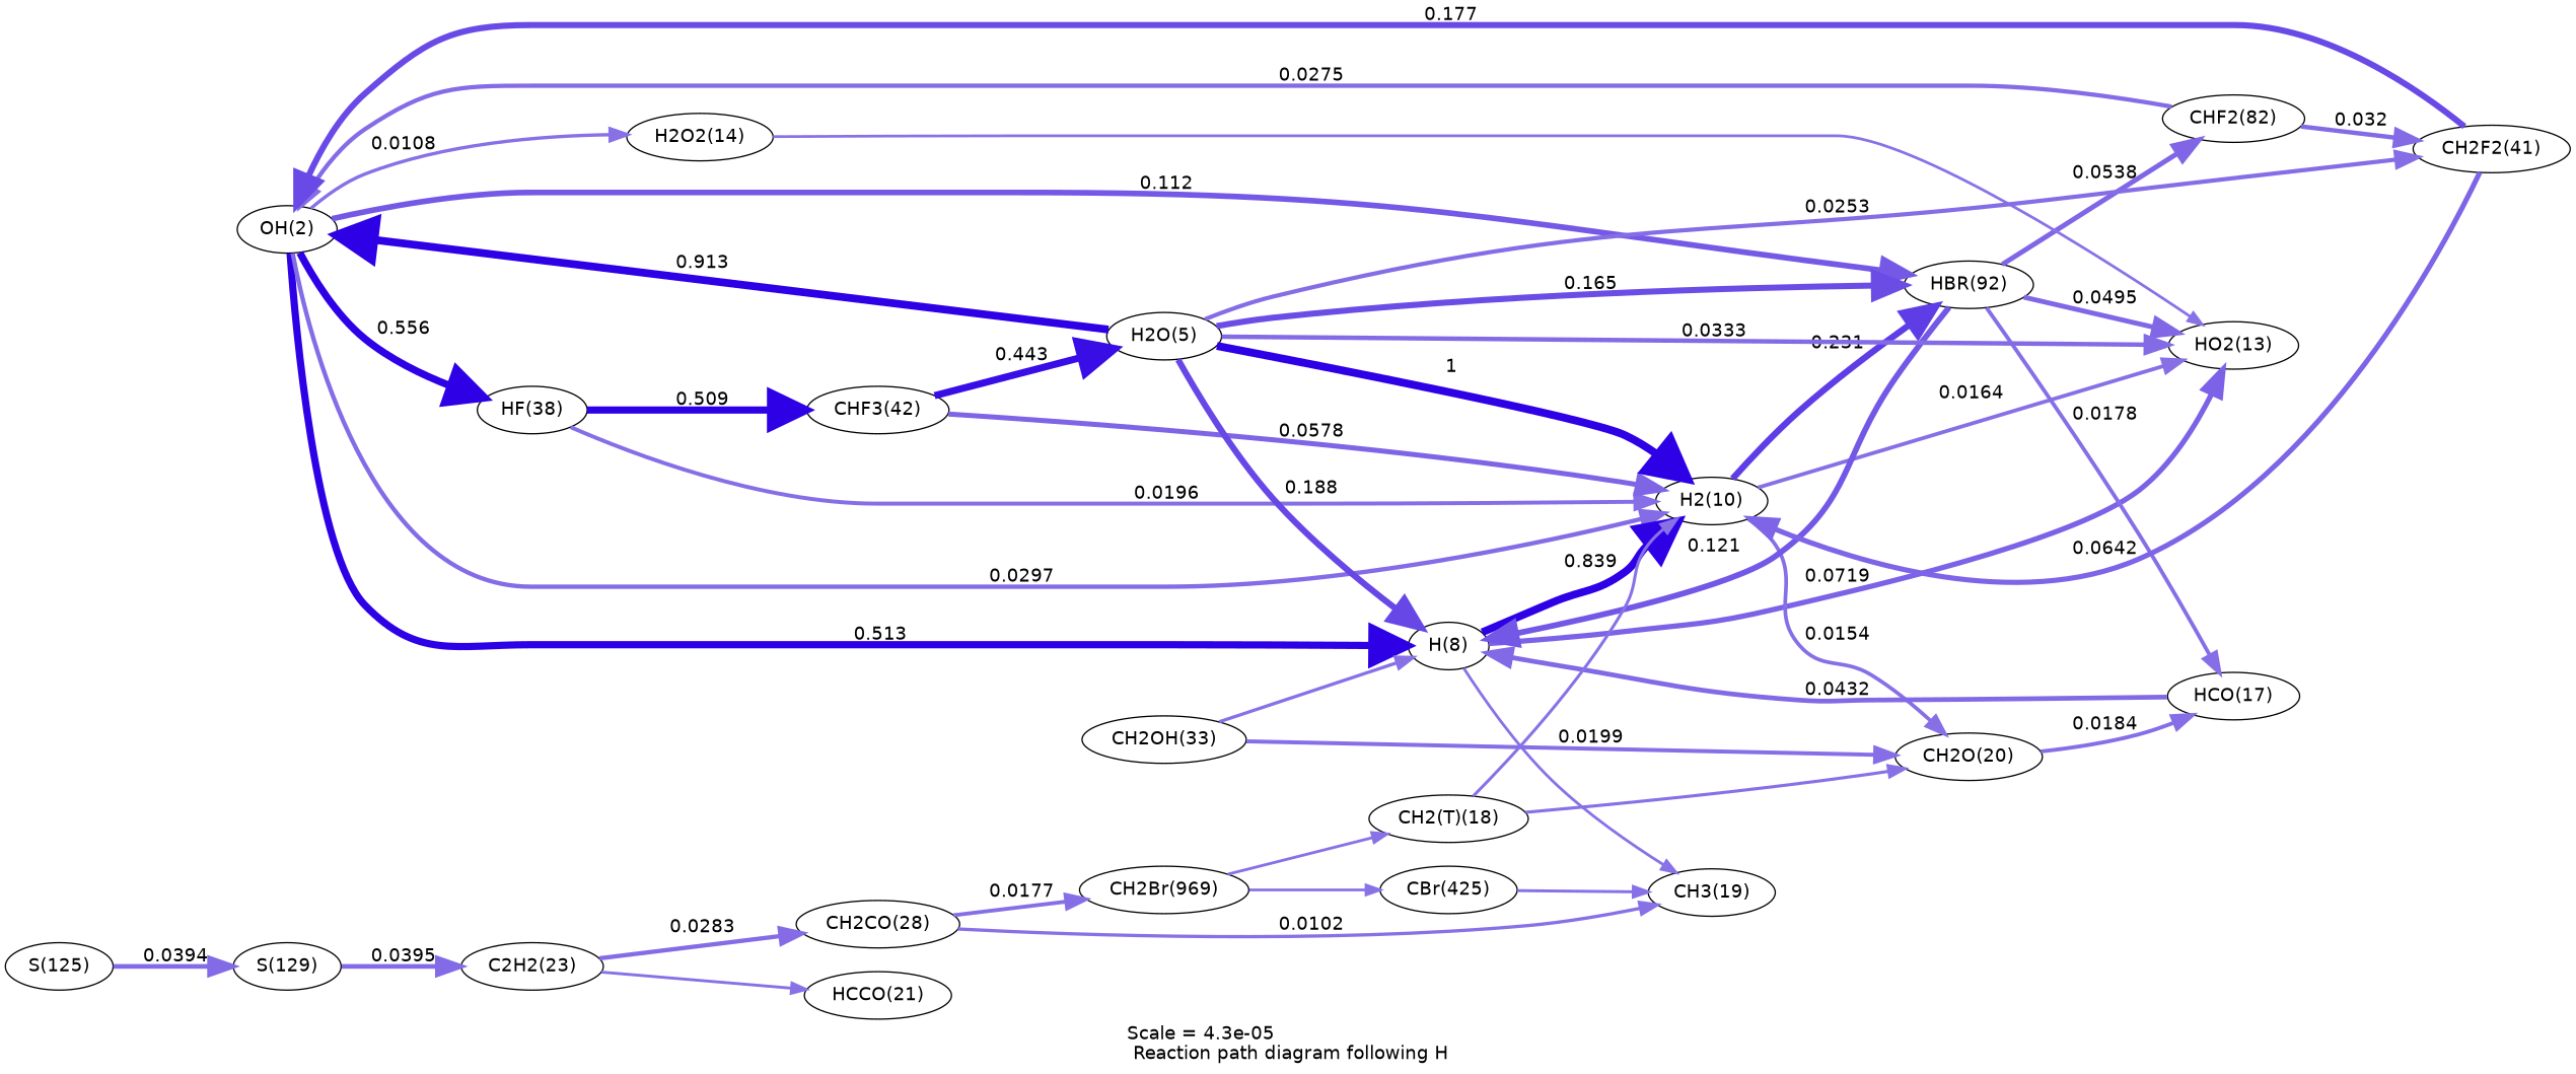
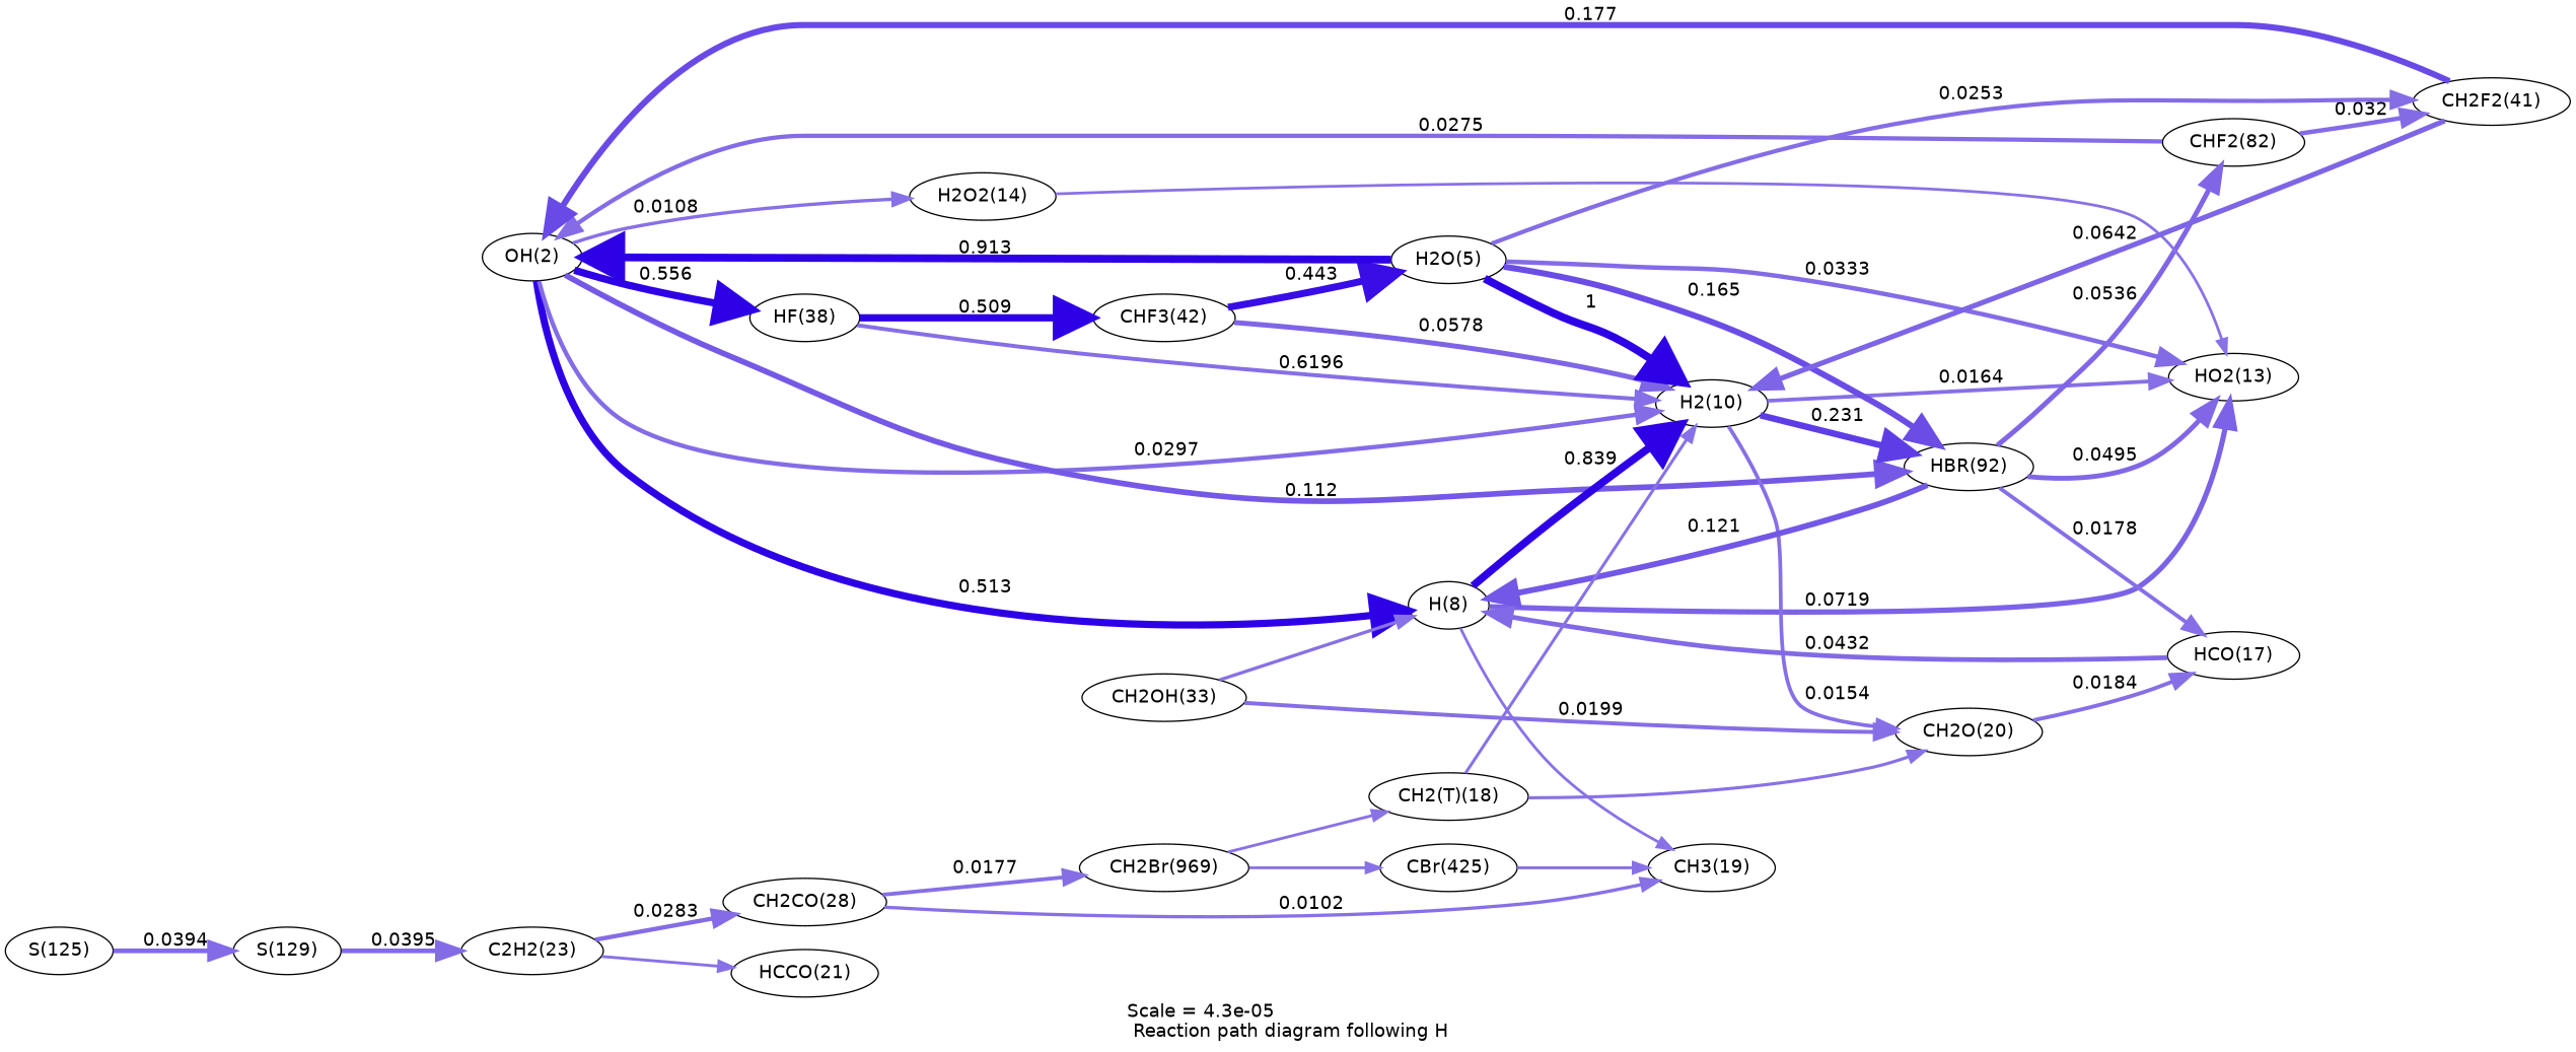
  digraph {
    fontname=Helvetica
    label="Scale = 4.3e-05\l Reaction path diagram following H"
    rankdir=LR
    node [fontname=Helvetica]
    edge [arrowsize=2.75 color="0.7, 0.506, 0.9" fontname=Helvetica penwidth=3.56]
    n1 [label="OH(2)"]
    n2 [label="H(8)"]
    n3 [label="H2(10)"]
    n4 [label="HBR(92)"]
    n5 [label="H2O2(14)"]
    n6 [label="HF(38)"]
    n7 [label="HO2(13)"]
    n8 [label="CH3(19)"]
    n9 [label="CH2O(20)"]
    n10 [label="HCO(17)"]
    n11 [label="CHF2(82)"]
    n12 [label="CHF3(42)"]
    n13 [label="H2O(5)"]
    n14 [label="CH2F2(41)"]
    n15 [label="CH2OH(33)"]
    n16 [label="CH2(T)(18)"]
    n17 [label="CH2Br(969)"]
    n18 [label="CBr(425)"]
    n19 [label="CH2CO(28)"]
    n20 [label="C2H2(23)"]
    n21 [label="HCCO(21)"]
    n22 [label="S(129)"]
    n23 [label="S(125)"]
    n1 -> n2 [color="0.7, 1.01, 0.9" label=" 0.513" penwidth=5.5]
    n1 -> n3 [arrowsize=1.67 color="0.7, 0.53, 0.9" label=" 0.0297" penwidth=3.35]
    n1 -> n4 [arrowsize=2.17 color="0.7, 0.612, 0.9" label=" 0.112" penwidth=4.35]
    n1 -> n5 [arrowsize=1.29 color="0.7, 0.511, 0.9" label=" 0.0108" penwidth=2.58]
    n1 -> n6 [arrowsize=2.78 color="0.7, 1.06, 0.9" label=" 0.556" penwidth=5.56]
    n2 -> n3 [arrowsize=2.93 color="0.7, 1.34, 0.9" label=" 0.839" penwidth=5.87]
    n2 -> n7 [arrowsize=2.01 color="0.7, 0.572, 0.9" label=" 0.0719" penwidth=4.01]
    n2 -> n8 [arrowsize=1.08 penwidth=2.15]
    n3 -> n4 [arrowsize=2.45 color="0.7, 0.731, 0.9" label=" 0.231" penwidth=4.89]
    n3 -> n7 [arrowsize=1.45 color="0.7, 0.516, 0.9" label=" 0.0164" penwidth=2.9]
    n3 -> n9 [arrowsize=1.43 color="0.7, 0.515, 0.9" label=" 0.0154" penwidth=2.85]
    n4 -> n2 [arrowsize=2.2 color="0.7, 0.621, 0.9" label=" 0.121" penwidth=4.41]
    n4 -> n7 [arrowsize=1.87 color="0.7, 0.55, 0.9" label=" 0.0495" penwidth=3.73]
    n4 -> n10 [arrowsize=1.48 color="0.7, 0.518, 0.9" label=" 0.0178" penwidth=2.96]
-   n4 -> n11 [arrowsize=1.9 color="0.7, 0.554, 0.9" label=" 0.0538" penwidth=3.79]
+   n4 -> n11 [arrowsize=1.9 color="0.7, 0.554, 0.9" label=" 0.0536" penwidth=3.79]
    n5 -> n7 [arrowsize=1.05 penwidth=2.1]
-   n6 -> n3 [arrowsize=1.52 color="0.7, 0.52, 0.9" label=" 0.0196" penwidth=3.03]
+   n6 -> n3 [arrowsize=1.52 color="0.7, 0.52, 0.9" label=" 0.6196" penwidth=3.03]
    n6 -> n12 [color="0.7, 1.01, 0.9" label=" 0.509" penwidth=5.49]
    n9 -> n10 [arrowsize=1.49 color="0.7, 0.518, 0.9" label=" 0.0184" penwidth=2.98]
    n10 -> n2 [arrowsize=1.81 color="0.7, 0.543, 0.9" label=" 0.0432" penwidth=3.63]
    n11 -> n1 [arrowsize=1.64 color="0.7, 0.528, 0.9" label=" 0.0275" penwidth=3.29]
    n11 -> n14 [arrowsize=1.7 color="0.7, 0.532, 0.9" label=" 0.032" penwidth=3.4]
    n12 -> n3 [arrowsize=1.92 color="0.7, 0.558, 0.9" label=" 0.0578" penwidth=3.85]
    n12 -> n13 [arrowsize=2.69 color="0.7, 0.943, 0.9" label=" 0.443" penwidth=5.38]
    n13 -> n1 [arrowsize=2.97 color="0.7, 1.41, 0.9" label=" 0.913" penwidth=5.93]
-   n13 -> n2 [arrowsize=2.37 color="0.7, 0.688, 0.9" label=" 0.188" penwidth=4.74]
    n13 -> n3 [arrowsize=3 color="0.7, 1.5, 0.9" label=" 1" penwidth=6]
    n13 -> n4 [arrowsize=2.32 color="0.7, 0.665, 0.9" label=" 0.165" penwidth=4.64]
    n13 -> n7 [arrowsize=1.72 color="0.7, 0.533, 0.9" label=" 0.0333" penwidth=3.43]
    n13 -> n14 [arrowsize=1.61 color="0.7, 0.525, 0.9" label=" 0.0253" penwidth=3.22]
    n14 -> n1 [arrowsize=2.35 color="0.7, 0.677, 0.9" label=" 0.177" penwidth=4.69]
    n14 -> n3 [arrowsize=1.96 color="0.7, 0.564, 0.9" label=" 0.0642" penwidth=3.93]
    n15 -> n2 [arrowsize=1.26 color="0.7, 0.51, 0.9" penwidth=2.51]
    n15 -> n9 [arrowsize=1.52 color="0.7, 0.52, 0.9" label=" 0.0199" penwidth=3.04]
    n16 -> n3 [arrowsize=1.16 color="0.7, 0.508, 0.9" penwidth=2.31]
    n16 -> n9 [arrowsize=1.2 color="0.7, 0.509, 0.9" penwidth=2.4]
    n17 -> n16 [arrowsize=1.09 penwidth=2.18]
    n17 -> n18 [arrowsize=1.05 penwidth=2.11]
    n18 -> n8 [arrowsize=1.13 color="0.7, 0.507, 0.9" penwidth=2.27]
    n19 -> n8 [arrowsize=1.27 color="0.7, 0.51, 0.9" label=" 0.0102" penwidth=2.54]
    n19 -> n17 [arrowsize=1.48 color="0.7, 0.518, 0.9" label=" 0.0177" penwidth=2.95]
    n20 -> n19 [arrowsize=1.65 color="0.7, 0.528, 0.9" label=" 0.0283" penwidth=3.31]
    n20 -> n21 [arrowsize=1.1 color="0.7, 0.507, 0.9" penwidth=2.2]
    n22 -> n20 [arrowsize=1.78 color="0.7, 0.539, 0.9" label=" 0.0395"]
    n23 -> n22 [arrowsize=1.78 color="0.7, 0.539, 0.9" label=" 0.0394"]
  }
